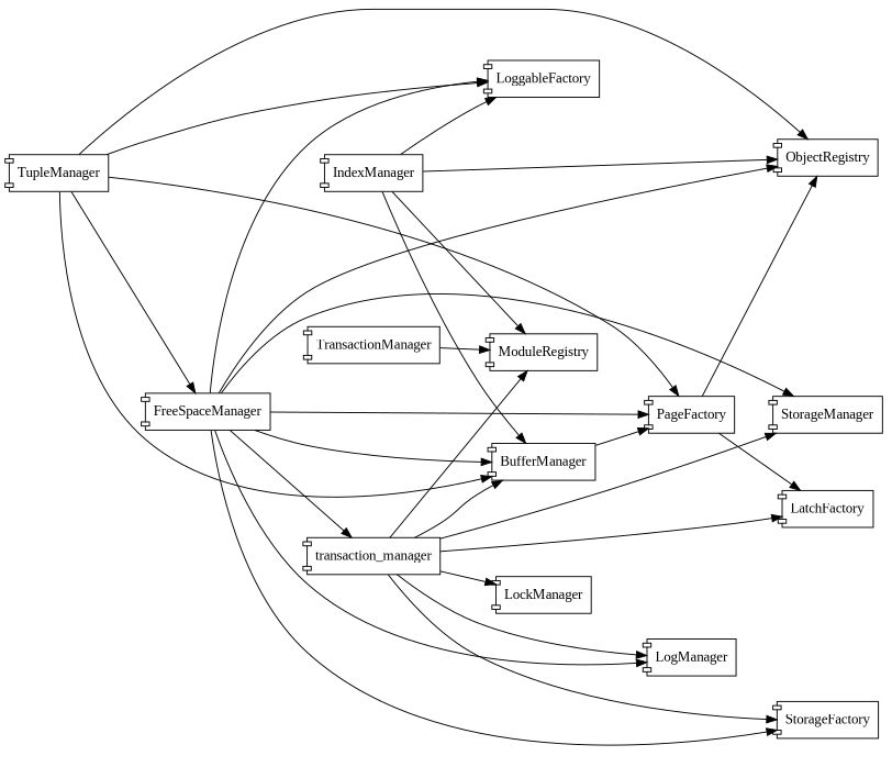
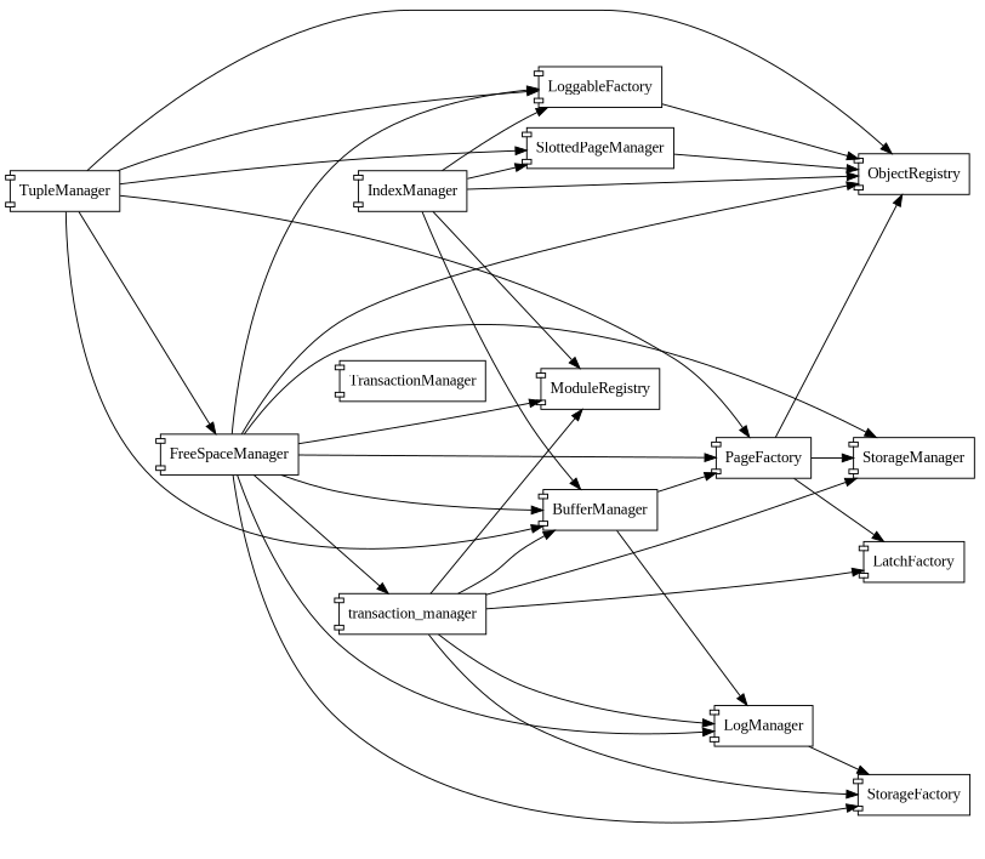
  digraph {
    fontname="Liberation Serif"
    rankdir=LR
    node [fontname="Liberation Serif" shape=component]
    edge [fontname="Liberation Serif"]
    n1 [label=ObjectRegistry]
    n2 [label=StorageFactory]
    n3 [label=StorageManager]
    n4 [label=LatchFactory]
    n5 [label=PageFactory]
+   n6 [label=SlottedPageManager]
    n7 [label=LoggableFactory]
    n8 [label=ModuleRegistry]
-   n9 [label=LockManager]
    n10 [label=LogManager]
    n11 [label=BufferManager]
    n12 [label=TransactionManager]
    n13 [label=FreeSpaceManager]
    transaction_manager
    n15 [label=IndexManager]
    n16 [label=TupleManager]
    n5 -> n1
+   n5 -> n3
    n5 -> n4
+   n6 -> n1
+   n7 -> n1
+   n10 -> n2
    n11 -> n5
+   n11 -> n10
    n13 -> n1
    n13 -> n2
    n13 -> n3
    n13 -> n5
    n13 -> n7
-   n12 -> n8
+   n13 -> n8
    n13 -> n10
    n13 -> n11
    n13 -> transaction_manager
    transaction_manager -> n2
    transaction_manager -> n3
    transaction_manager -> n4
    transaction_manager -> n8
-   transaction_manager -> n9
    transaction_manager -> n10
    transaction_manager -> n11
    n15 -> n1
+   n15 -> n6
    n15 -> n7
    n15 -> n8
    n15 -> n11
    n16 -> n1
    n16 -> n5
+   n16 -> n6
    n16 -> n7
    n16 -> n11
    n16 -> n13
  }
